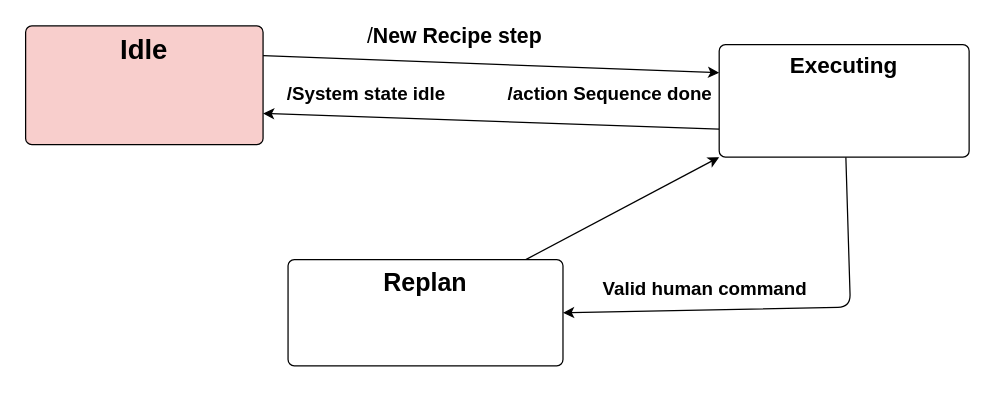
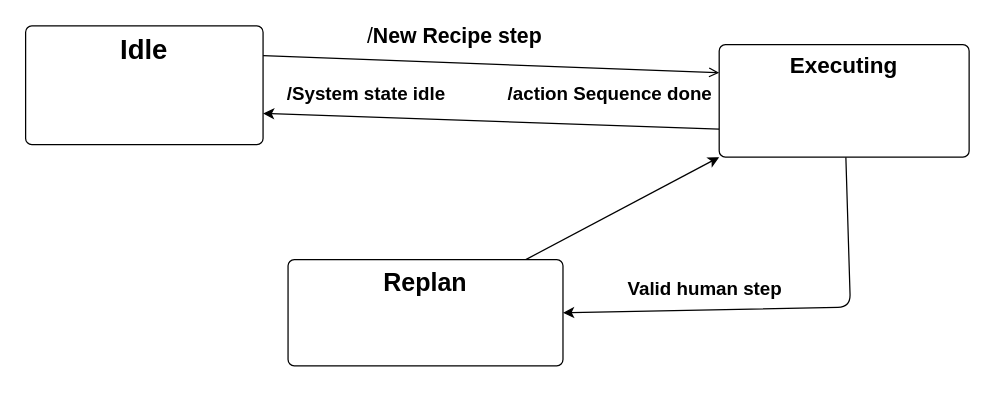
  <mxCell id="0" />
  <mxCell id="1" parent="0" />
- <mxCell id="2" style="edgeStyle=none;html=1;entryX=0;entryY=0.25;entryDx=0;entryDy=0;exitX=1;exitY=0.25;exitDx=0;exitDy=0;" edge="1" parent="1" source="4" target="8"><mxGeometry relative="1" as="geometry"><mxPoint x="230" y="43" as="sourcePoint" /><mxPoint x="380" y="40" as="targetPoint" /></mxGeometry></mxCell>
+ <mxCell id="2" style="edgeStyle=none;html=1;entryX=0;entryY=0.25;entryDx=0;entryDy=0;exitX=1;exitY=0.25;exitDx=0;exitDy=0;endArrow=open;" edge="1" parent="1" source="4" target="8"><mxGeometry relative="1" as="geometry"><mxPoint x="230" y="43" as="sourcePoint" /><mxPoint x="380" y="40" as="targetPoint" /></mxGeometry></mxCell>
  <mxCell id="3" value="&lt;font style=&quot;font-size: 17px;&quot;&gt;/&lt;b&gt;New Recipe step&lt;/b&gt;&lt;/font&gt;" style="edgeLabel;html=1;align=center;verticalAlign=middle;resizable=0;points=[];" vertex="1" connectable="0" parent="2"><mxGeometry x="-0.229" y="7" relative="1" as="geometry"><mxPoint x="11" y="-14" as="offset" /></mxGeometry></mxCell>
- <mxCell id="4" value="&lt;b&gt;&lt;font style=&quot;font-size: 22px;&quot;&gt;Idle&lt;/font&gt;&lt;/b&gt;" style="html=1;align=center;verticalAlign=top;rounded=1;absoluteArcSize=1;arcSize=10;dashed=0;whiteSpace=wrap;fillColor=#f8cecc;" vertex="1" parent="1"><mxGeometry x="20" y="20" width="190" height="95" as="geometry" /></mxCell>
+ <mxCell id="4" value="&lt;b&gt;&lt;font style=&quot;font-size: 22px;&quot;&gt;Idle&lt;/font&gt;&lt;/b&gt;" style="html=1;align=center;verticalAlign=top;rounded=1;absoluteArcSize=1;arcSize=10;dashed=0;whiteSpace=wrap;" vertex="1" parent="1"><mxGeometry x="20" y="20" width="190" height="95" as="geometry" /></mxCell>
  <mxCell id="5" style="edgeStyle=none;html=1;entryX=1;entryY=0.5;entryDx=0;entryDy=0;exitX=0;exitY=0.75;exitDx=0;exitDy=0;" edge="1" parent="1" source="8"><mxGeometry relative="1" as="geometry"><mxPoint x="560" y="90" as="sourcePoint" /><mxPoint x="210" y="90" as="targetPoint" /></mxGeometry></mxCell>
  <mxCell id="6" value="&lt;b&gt;&lt;font style=&quot;font-size: 15px;&quot;&gt;/System state idle&amp;nbsp; &amp;nbsp; &amp;nbsp; &amp;nbsp; &amp;nbsp; &amp;nbsp; /action Sequence done&lt;/font&gt;&lt;/b&gt;" style="edgeLabel;html=1;align=center;verticalAlign=middle;resizable=0;points=[];" vertex="1" connectable="0" parent="5"><mxGeometry x="0.564" y="-5" relative="1" as="geometry"><mxPoint x="109" y="-14" as="offset" /></mxGeometry></mxCell>
  <mxCell id="7" style="edgeStyle=none;html=1;entryX=1;entryY=0.5;entryDx=0;entryDy=0;" edge="1" parent="1" source="8" target="10"><mxGeometry relative="1" as="geometry"><Array as="points"><mxPoint x="680" y="245" /></Array></mxGeometry></mxCell>
  <mxCell id="8" value="&lt;b&gt;&lt;font style=&quot;font-size: 18px;&quot;&gt;Executing&lt;/font&gt;&lt;/b&gt;" style="html=1;align=center;verticalAlign=top;rounded=1;absoluteArcSize=1;arcSize=10;dashed=0;whiteSpace=wrap;" vertex="1" parent="1"><mxGeometry x="575" y="35" width="200" height="90" as="geometry" /></mxCell>
  <mxCell id="9" style="edgeStyle=none;html=1;entryX=0;entryY=1;entryDx=0;entryDy=0;" edge="1" parent="1" source="10" target="8"><mxGeometry relative="1" as="geometry" /></mxCell>
  <mxCell id="10" value="&lt;font style=&quot;font-size: 20px;&quot;&gt;&lt;b style=&quot;&quot;&gt;Replan&lt;/b&gt;&lt;/font&gt;" style="html=1;align=center;verticalAlign=top;rounded=1;absoluteArcSize=1;arcSize=10;dashed=0;whiteSpace=wrap;" vertex="1" parent="1"><mxGeometry x="230" y="207" width="220" height="85" as="geometry" /></mxCell>
- <mxCell id="11" value="&lt;b&gt;&lt;font style=&quot;font-size: 15px;&quot;&gt;Valid human command&lt;/font&gt;&lt;/b&gt;&amp;nbsp;" style="text;html=1;align=center;verticalAlign=middle;resizable=0;points=[];autosize=1;strokeColor=none;fillColor=none;" vertex="1" parent="1"><mxGeometry x="470" y="215" width="190" height="30" as="geometry" /></mxCell>
+ <mxCell id="11" value="&lt;b&gt;&lt;font style=&quot;font-size: 15px;&quot;&gt;Valid human step&lt;/font&gt;&lt;/b&gt;&amp;nbsp;" style="text;html=1;align=center;verticalAlign=middle;resizable=0;points=[];autosize=1;strokeColor=none;fillColor=none;" vertex="1" parent="1"><mxGeometry x="470" y="215" width="190" height="30" as="geometry" /></mxCell>
